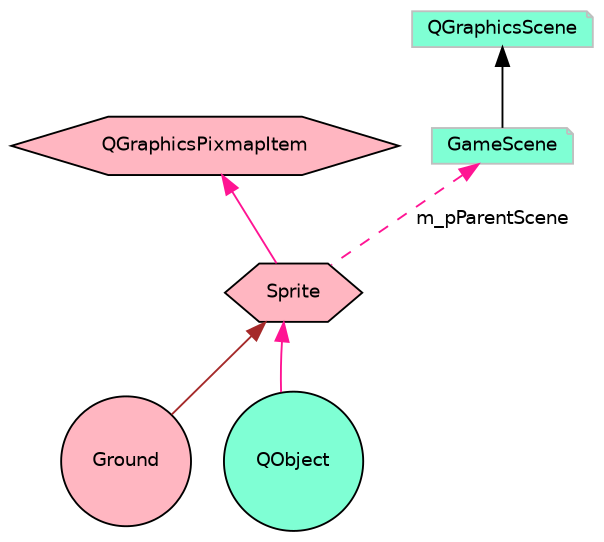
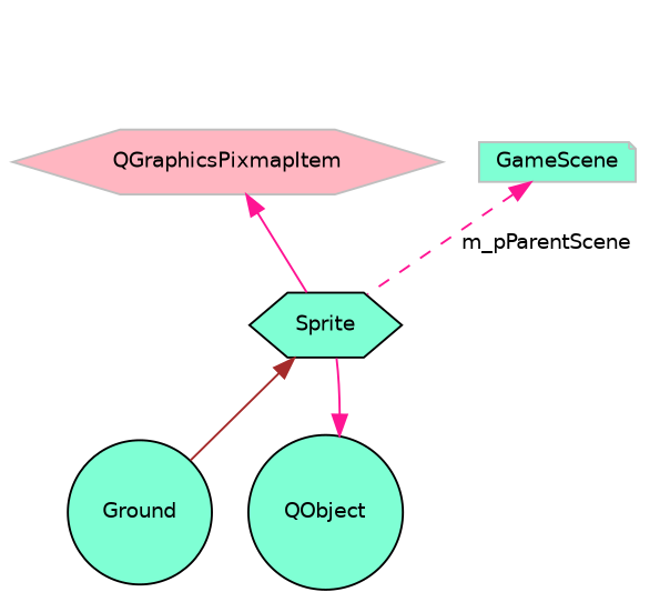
  digraph {
    node [color=black fillcolor=lightpink fontname=Helvetica fontsize=10 shape=circle style=filled]
    edge [color=deeppink dir=back fontname=Helvetica fontsize=10 labelfontname=Helvetica labelfontsize=10 style=solid]
-   n1 [fontcolor=black height=0.2 label=Ground width=0.4]
-   n2 [height=0.2 label=Sprite shape=hexagon width=0.4]
+   n1 [fillcolor=aquamarine fontcolor=black height=0.2 label=Ground width=0.4]
+   n2 [fillcolor=aquamarine height=0.2 label=Sprite shape=hexagon width=0.4]
    n3 [fillcolor=aquamarine height=0.2 label=QObject width=0.4]
-   n4 [height=0.2 label=QGraphicsPixmapItem shape=hexagon width=0.4]
+   n4 [color=grey75 height=0.2 label=QGraphicsPixmapItem shape=hexagon width=0.4]
    n5 [color=grey75 fillcolor=aquamarine height=0.2 label=GameScene shape=note width=0.4]
-   n6 [color=grey75 fillcolor=aquamarine height=0.2 label=QGraphicsScene shape=note width=0.4]
    n2 -> n1 [color=brown]
-   n2 -> n3
+   n3 -> n2
    n4 -> n2
    n5 -> n2 [label=" m_pParentScene" style=dashed]
-   n6 -> n5 [color=black]
  }
